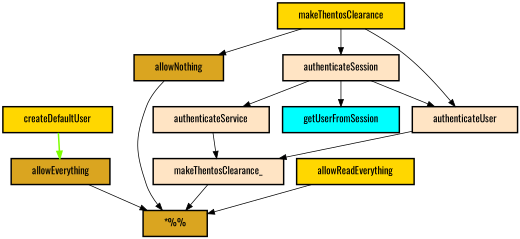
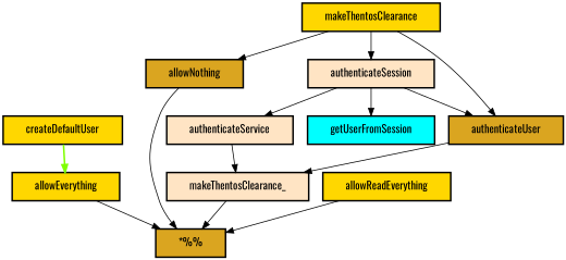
  digraph {
    fontname=Oswald
    node [fillcolor=bisque fontname=Oswald margin="0.4,0.1" shape=box style="filled,bold"]
    edge [color=black fontname=Oswald penwidth=1]
    n1 [fillcolor=goldenrod label="*%%"]
-   n2 [fillcolor=goldenrod label=allowEverything]
+   n2 [fillcolor=gold label=allowEverything]
    n3 [fillcolor=goldenrod label=allowNothing]
    n4 [fillcolor=gold label=allowReadEverything]
    n5 [label=authenticateService]
    n6 [label=makeThentosClearance_]
    n7 [label=authenticateSession]
-   n8 [label=authenticateUser]
+   n8 [fillcolor=goldenrod label=authenticateUser]
    n9 [fillcolor=cyan label=getUserFromSession]
    n10 [fillcolor=gold label=createDefaultUser]
    n11 [fillcolor=gold label=makeThentosClearance]
    n2 -> n1
    n3 -> n1
    n4 -> n1
    n5 -> n6
    n6 -> n1
    n7 -> n5
    n7 -> n8
    n7 -> n9
    n8 -> n6
    n10 -> n2 [color=chartreuse penwidth=2.09861228866811]
    n11 -> n3
    n11 -> n7
    n11 -> n8
  }
